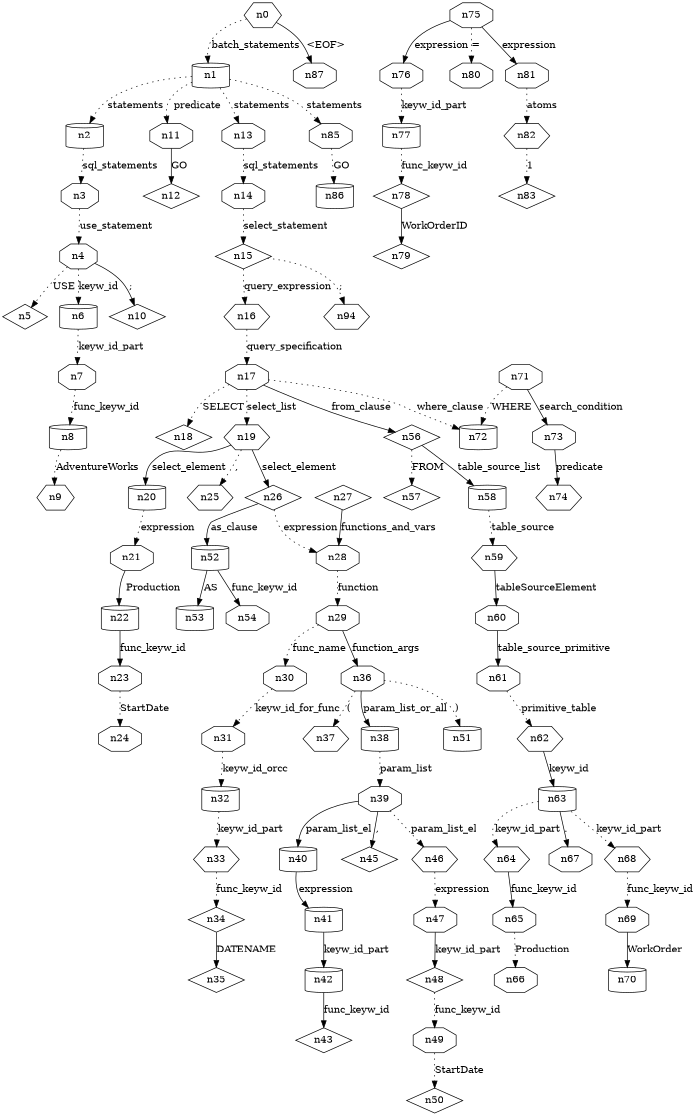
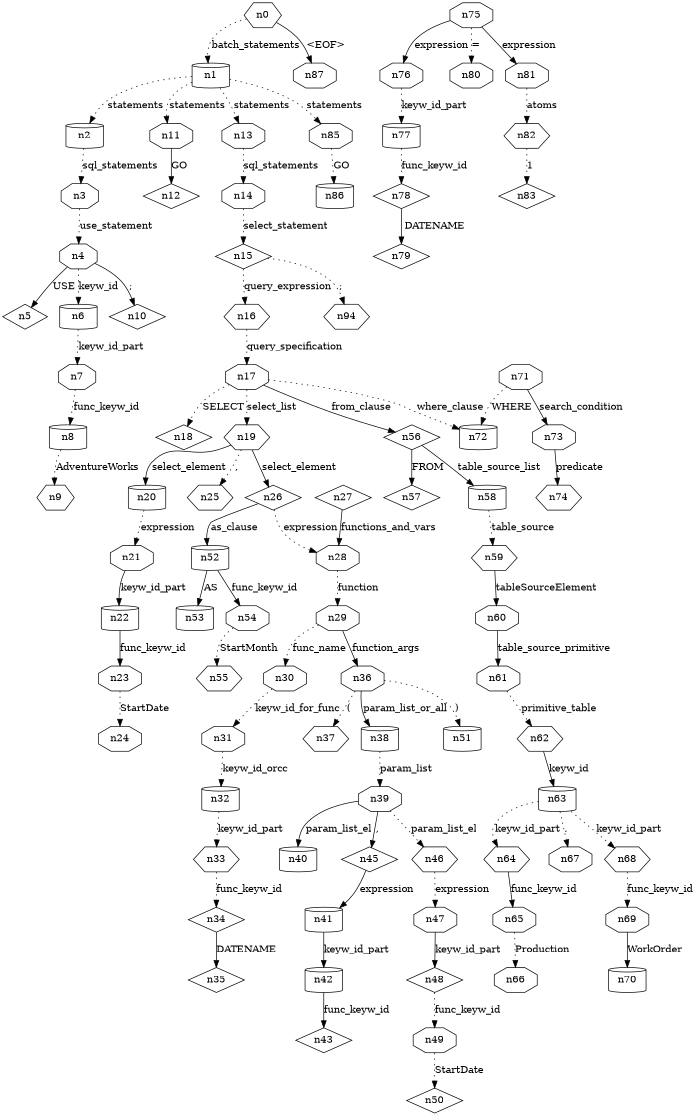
  digraph {
    node [shape=octagon]
    edge [style=dotted]
    n0 [shape=hexagon]
    n1 [shape=cylinder]
    n87
    n2 [shape=cylinder]
    n11
    n13
    n85
    n3
    n12 [shape=diamond]
    n14
    n86 [shape=cylinder]
    n4
    n5 [shape=diamond]
    n6 [shape=cylinder]
    n10 [shape=diamond]
    n7
    n8 [shape=cylinder]
    n9 [shape=hexagon]
    n15 [shape=diamond]
    n16 [shape=hexagon]
    n84 [label=n94 shape=hexagon]
    n17
    n18 [shape=diamond]
    n19 [shape=hexagon]
    n56 [shape=diamond]
    n72 [shape=cylinder]
    n20 [shape=cylinder]
    n25 [shape=hexagon]
    n26 [shape=diamond]
    n57 [shape=diamond]
    n58 [shape=cylinder]
    n71
    n73
    n21
    n52 [shape=cylinder]
    n28
    n22 [shape=cylinder]
    n23
    n24
    n27 [shape=diamond]
    n53 [shape=cylinder]
    n54
    n29
    n30
    n36
    n31
    n37 [shape=hexagon]
    n38 [shape=cylinder]
    n51 [shape=cylinder]
    n32 [shape=cylinder]
    n33 [shape=hexagon]
    n34 [shape=diamond]
    n35 [shape=diamond]
    n39
    n40 [shape=cylinder]
    n45 [shape=diamond]
    n46 [shape=hexagon]
    n41 [shape=cylinder]
    n47
    n42 [shape=cylinder]
    n43 [shape=diamond]
    n48 [shape=diamond]
    n49
    n50 [shape=diamond]
+   n55 [shape=hexagon]
    n59 [shape=hexagon]
    n60
    n61
    n62 [shape=hexagon]
    n63 [shape=cylinder]
    n64 [shape=hexagon]
    n67
    n68 [shape=hexagon]
    n65
    n69
    n66
    n70 [shape=cylinder]
    n74 [shape=hexagon]
    n75
    n76
    n80
    n81
    n77 [shape=cylinder]
    n82 [shape=hexagon]
    n78 [shape=diamond]
    n79 [shape=diamond]
    n83 [shape=diamond]
    n0 -> n1 [label=batch_statements]
    n0 -> n87 [label="<EOF>" style=solid]
    n1 -> n2 [label=statements]
-   n1 -> n11 [label=predicate]
+   n1 -> n11 [label=statements]
    n1 -> n13 [label=statements]
    n1 -> n85 [label=statements]
    n2 -> n3 [label=sql_statements]
    n11 -> n12 [label=GO style=solid]
    n13 -> n14 [label=sql_statements]
    n85 -> n86 [label=GO]
    n3 -> n4 [label=use_statement]
    n14 -> n15 [label=select_statement]
-   n4 -> n5 [label=USE]
+   n4 -> n5 [label=USE style=solid]
    n4 -> n6 [label=keyw_id]
    n4 -> n10 [label=";" style=solid]
    n6 -> n7 [label=keyw_id_part]
    n7 -> n8 [label=func_keyw_id]
    n8 -> n9 [label=AdventureWorks]
    n15 -> n16 [label=query_expression]
    n15 -> n84 [label=";"]
    n16 -> n17 [label=query_specification]
    n17 -> n18 [label=SELECT]
    n17 -> n19 [label=select_list]
    n17 -> n56 [label=from_clause style=solid]
    n17 -> n72 [label=where_clause]
    n19 -> n20 [label=select_element style=solid]
    n19 -> n25 [label=","]
    n19 -> n26 [label=select_element style=solid]
-   n56 -> n57 [label=FROM]
+   n56 -> n57 [label=FROM style=solid]
    n56 -> n58 [label=table_source_list style=solid]
    n20 -> n21 [label=expression]
    n26 -> n52 [label=as_clause style=solid]
    n26 -> n28 [label=expression]
    n58 -> n59 [label=table_source]
    n71 -> n72 [label=WHERE]
    n71 -> n73 [label=search_condition style=solid]
    n73 -> n74 [label=predicate style=solid]
-   n21 -> n22 [label=Production style=solid]
+   n21 -> n22 [label=keyw_id_part style=solid]
    n52 -> n53 [label=AS style=solid]
    n52 -> n54 [label=func_keyw_id style=solid]
    n28 -> n29 [label=function]
    n22 -> n23 [label=func_keyw_id style=solid]
    n23 -> n24 [label=StartDate]
    n27 -> n28 [label=functions_and_vars style=solid]
+   n54 -> n55 [label=StartMonth]
    n29 -> n30 [label=func_name]
    n29 -> n36 [label=function_args style=solid]
    n30 -> n31 [label=keyw_id_for_func]
    n36 -> n37 [label="("]
    n36 -> n38 [label=param_list_or_all style=solid]
    n36 -> n51 [label=")"]
    n31 -> n32 [label=keyw_id_orcc]
    n38 -> n39 [label=param_list]
    n32 -> n33 [label=keyw_id_part]
    n33 -> n34 [label=func_keyw_id]
    n34 -> n35 [label=DATENAME style=solid]
    n39 -> n40 [label=param_list_el style=solid]
    n39 -> n45 [label="," style=solid]
    n39 -> n46 [label=param_list_el]
-   n40 -> n41 [label=expression style=solid]
+   n45 -> n41 [label=expression style=solid]
    n46 -> n47 [label=expression]
    n41 -> n42 [label=keyw_id_part style=solid]
    n47 -> n48 [label=keyw_id_part style=solid]
    n42 -> n43 [label=func_keyw_id style=solid]
    n48 -> n49 [label=func_keyw_id]
    n49 -> n50 [label=StartDate]
    n59 -> n60 [label=tableSourceElement style=solid]
    n60 -> n61 [label=table_source_primitive style=solid]
    n61 -> n62 [label=primitive_table]
    n62 -> n63 [label=keyw_id style=solid]
    n63 -> n64 [label=keyw_id_part]
-   n63 -> n67 [label="." style=solid]
+   n63 -> n67 [label="."]
    n63 -> n68 [label=keyw_id_part]
    n64 -> n65 [label=func_keyw_id style=solid]
    n68 -> n69 [label=func_keyw_id]
    n65 -> n66 [label=Production]
    n69 -> n70 [label=WorkOrder style=solid]
    n75 -> n76 [label=expression style=solid]
    n75 -> n80 [label="="]
    n75 -> n81 [label=expression style=solid]
    n76 -> n77 [label=keyw_id_part]
    n81 -> n82 [label=atoms]
    n77 -> n78 [label=func_keyw_id]
    n82 -> n83 [label=1]
-   n78 -> n79 [label=WorkOrderID style=solid]
+   n78 -> n79 [label=DATENAME style=solid]
  }
